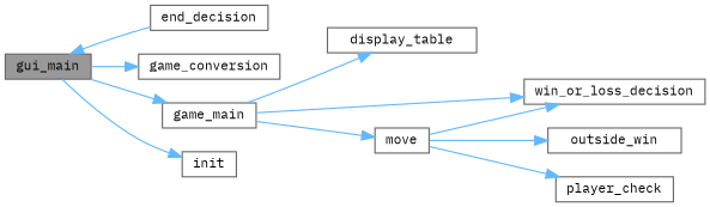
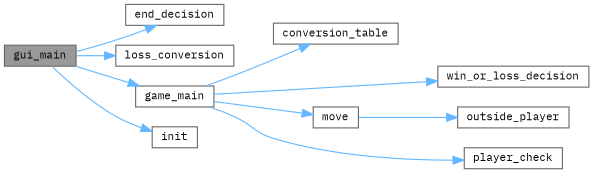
  digraph {
    fontname="IBM Plex Mono"
    rankdir=LR
    node [color=grey40 fillcolor=white fontname="IBM Plex Mono" fontsize=10 shape=box style=filled]
    edge [color=steelblue1 fontname="IBM Plex Mono" fontsize=10 labelfontname=Helvetica labelfontsize=10 style=solid]
    n1 [color=gray40 fillcolor=grey60 fontcolor=black height=0.2 label=gui_main width=0.4]
    n2 [height=0.2 label=end_decision width=0.4]
-   n3 [height=0.2 label=game_conversion width=0.4]
+   n3 [height=0.2 label=loss_conversion width=0.4]
    n4 [height=0.2 label=game_main width=0.4]
    n5 [height=0.2 label=init width=0.4]
-   n6 [height=0.2 label=display_table width=0.4]
+   n6 [height=0.2 label=conversion_table width=0.4]
    n7 [height=0.2 label=win_or_loss_decision width=0.4]
    n8 [height=0.2 label=move width=0.4]
-   n9 [height=0.2 label=outside_win width=0.4]
+   n9 [height=0.2 label=outside_player width=0.4]
    n10 [height=0.2 label=player_check width=0.4]
-   n2 -> n1
+   n1 -> n2
    n1 -> n3
    n1 -> n4
    n1 -> n5
    n4 -> n6
    n4 -> n7
    n4 -> n8
-   n8 -> n7
    n8 -> n9
-   n8 -> n10
+   n4 -> n10
  }
